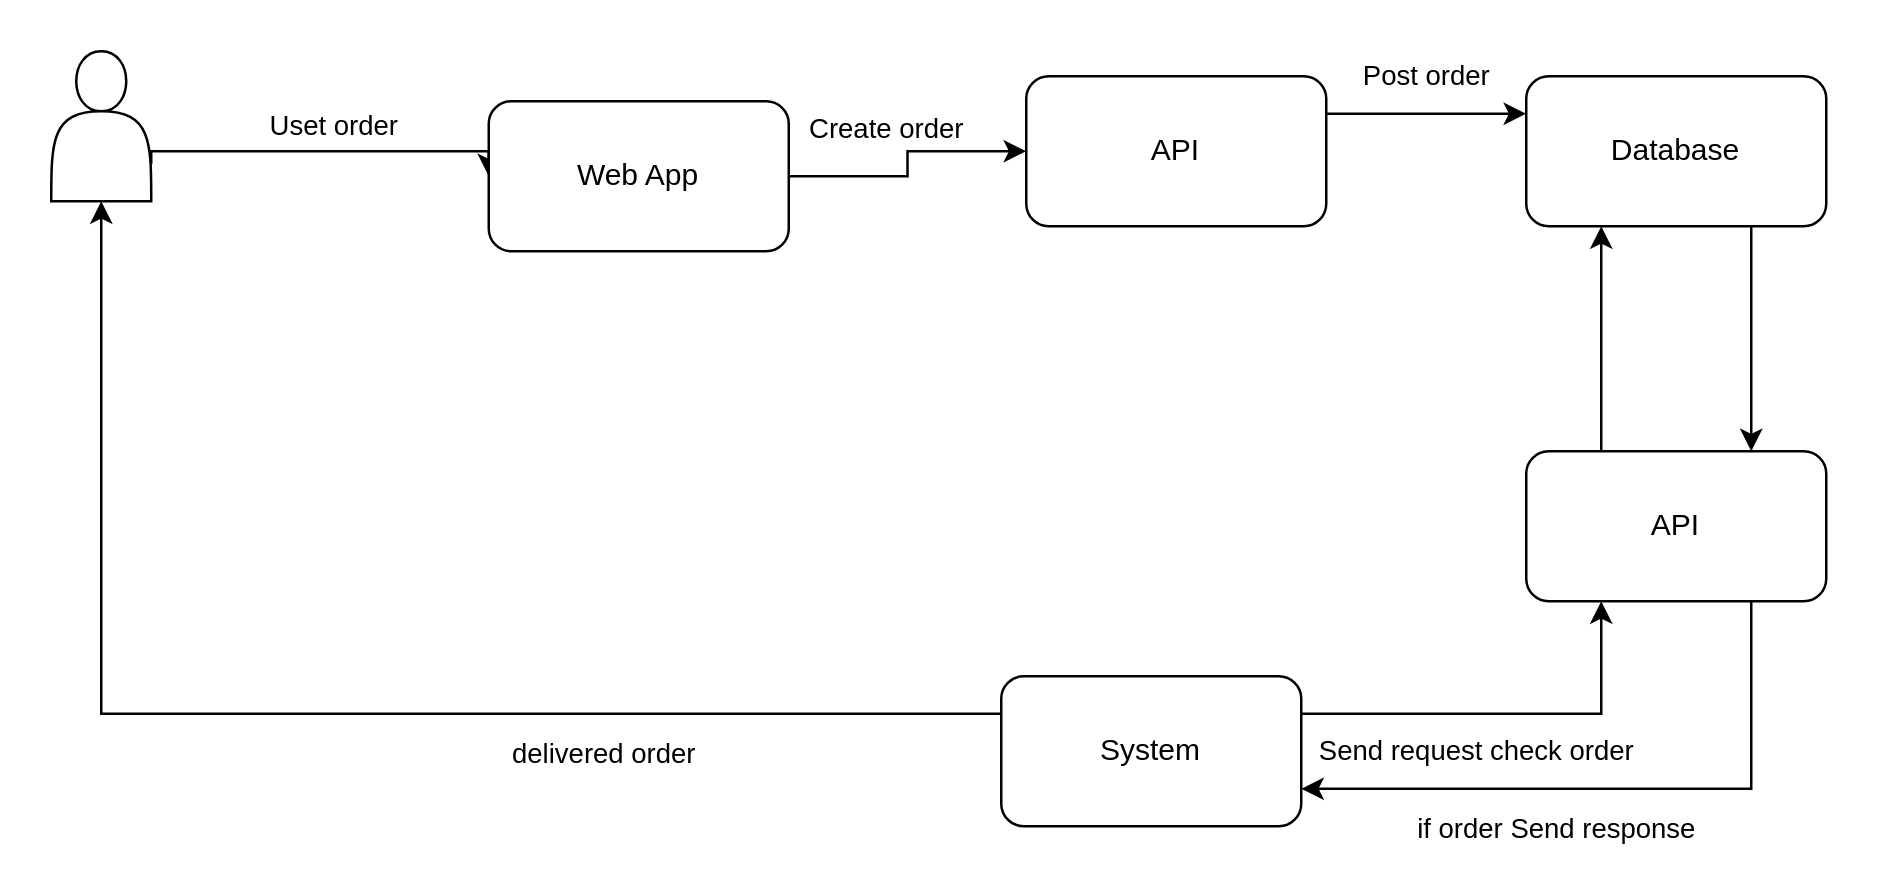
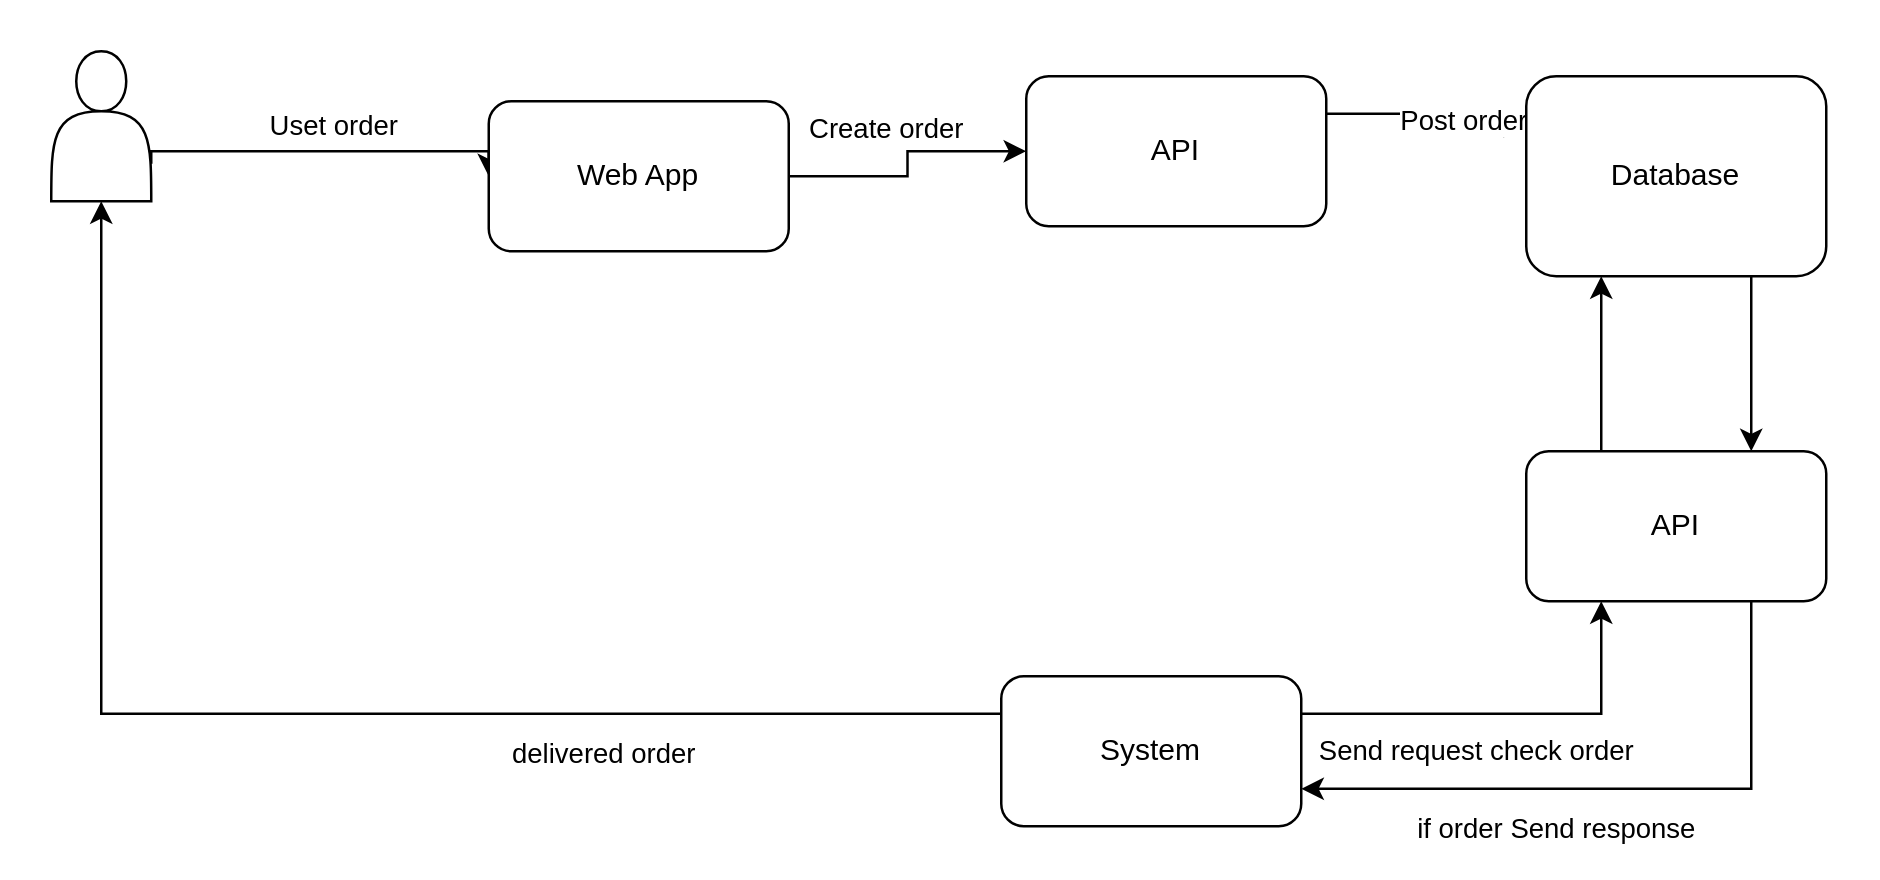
  <mxCell id="0" />
  <mxCell id="1" parent="0" />
  <mxCell id="2" value="Uset order" style="edgeStyle=orthogonalEdgeStyle;rounded=0;orthogonalLoop=1;jettySize=auto;html=1;exitX=1;exitY=0.75;exitDx=0;exitDy=0;entryX=0;entryY=0.5;entryDx=0;entryDy=0;" edge="1" parent="1" source="3" target="6"><mxGeometry x="0.035" y="10" relative="1" as="geometry"><Array as="points"><mxPoint x="60" y="60" /></Array><mxPoint as="offset" /></mxGeometry></mxCell>
  <mxCell id="3" value="" style="shape=actor;whiteSpace=wrap;html=1;" vertex="1" parent="1"><mxGeometry x="20" y="20" width="40" height="60" as="geometry" /></mxCell>
  <mxCell id="4" style="edgeStyle=orthogonalEdgeStyle;rounded=0;orthogonalLoop=1;jettySize=auto;html=1;exitX=1;exitY=0.5;exitDx=0;exitDy=0;entryX=0;entryY=0.5;entryDx=0;entryDy=0;" edge="1" parent="1" source="6" target="8"><mxGeometry relative="1" as="geometry" /></mxCell>
  <mxCell id="5" value="Create order" style="edgeLabel;html=1;align=center;verticalAlign=middle;resizable=0;points=[];" vertex="1" connectable="0" parent="4"><mxGeometry x="0.127" y="2" relative="1" as="geometry"><mxPoint x="-11" y="-8" as="offset" /></mxGeometry></mxCell>
  <mxCell id="6" value="Web App" style="rounded=1;whiteSpace=wrap;html=1;" vertex="1" parent="1"><mxGeometry x="195" y="40" width="120" height="60" as="geometry" /></mxCell>
  <mxCell id="7" value="Post order" style="edgeStyle=orthogonalEdgeStyle;rounded=0;orthogonalLoop=1;jettySize=auto;html=1;exitX=1;exitY=0.25;exitDx=0;exitDy=0;entryX=0;entryY=0.25;entryDx=0;entryDy=0;" edge="1" parent="1" source="8" target="10"><mxGeometry y="15" relative="1" as="geometry"><mxPoint as="offset" /></mxGeometry></mxCell>
  <mxCell id="8" value="API" style="rounded=1;whiteSpace=wrap;html=1;" vertex="1" parent="1"><mxGeometry x="410" y="30" width="120" height="60" as="geometry" /></mxCell>
  <mxCell id="9" style="edgeStyle=orthogonalEdgeStyle;rounded=0;orthogonalLoop=1;jettySize=auto;html=1;exitX=0.75;exitY=1;exitDx=0;exitDy=0;entryX=0.75;entryY=0;entryDx=0;entryDy=0;" edge="1" parent="1" source="10" target="18"><mxGeometry relative="1" as="geometry" /></mxCell>
- <mxCell id="10" value="Database" style="rounded=1;whiteSpace=wrap;html=1;" vertex="1" parent="1"><mxGeometry x="610" y="30" width="120" height="60" as="geometry" /></mxCell>
+ <mxCell id="10" value="Database" style="rounded=1;whiteSpace=wrap;html=1;" vertex="1" parent="1"><mxGeometry x="610" y="30" width="120" height="80" as="geometry" /></mxCell>
  <mxCell id="11" value="Send request check order" style="edgeStyle=orthogonalEdgeStyle;rounded=0;orthogonalLoop=1;jettySize=auto;html=1;exitX=1;exitY=0.25;exitDx=0;exitDy=0;entryX=0.25;entryY=1;entryDx=0;entryDy=0;" edge="1" parent="1" source="14" target="18"><mxGeometry x="-0.151" y="-15" relative="1" as="geometry"><mxPoint as="offset" /></mxGeometry></mxCell>
  <mxCell id="12" style="edgeStyle=orthogonalEdgeStyle;rounded=0;orthogonalLoop=1;jettySize=auto;html=1;exitX=0;exitY=0.25;exitDx=0;exitDy=0;entryX=0.5;entryY=1;entryDx=0;entryDy=0;" edge="1" parent="1" source="14" target="3"><mxGeometry relative="1" as="geometry" /></mxCell>
  <mxCell id="13" value="delivered order" style="edgeLabel;html=1;align=center;verticalAlign=middle;resizable=0;points=[];" vertex="1" connectable="0" parent="12"><mxGeometry x="-0.444" y="3" relative="1" as="geometry"><mxPoint x="-3" y="12" as="offset" /></mxGeometry></mxCell>
  <mxCell id="14" value="System" style="rounded=1;whiteSpace=wrap;html=1;" vertex="1" parent="1"><mxGeometry x="400" y="270" width="120" height="60" as="geometry" /></mxCell>
  <mxCell id="15" style="edgeStyle=orthogonalEdgeStyle;rounded=0;orthogonalLoop=1;jettySize=auto;html=1;exitX=0.25;exitY=0;exitDx=0;exitDy=0;entryX=0.25;entryY=1;entryDx=0;entryDy=0;" edge="1" parent="1" source="18" target="10"><mxGeometry relative="1" as="geometry" /></mxCell>
  <mxCell id="16" style="edgeStyle=orthogonalEdgeStyle;rounded=0;orthogonalLoop=1;jettySize=auto;html=1;exitX=0.75;exitY=1;exitDx=0;exitDy=0;entryX=1;entryY=0.75;entryDx=0;entryDy=0;" edge="1" parent="1" source="18" target="14"><mxGeometry relative="1" as="geometry"><mxPoint x="700" y="320" as="targetPoint" /></mxGeometry></mxCell>
  <mxCell id="17" value="if order Send response" style="edgeLabel;html=1;align=center;verticalAlign=middle;resizable=0;points=[];" vertex="1" connectable="0" parent="16"><mxGeometry x="-0.081" y="2" relative="1" as="geometry"><mxPoint x="-37" y="13" as="offset" /></mxGeometry></mxCell>
  <mxCell id="18" value="API" style="rounded=1;whiteSpace=wrap;html=1;" vertex="1" parent="1"><mxGeometry x="610" y="180" width="120" height="60" as="geometry" /></mxCell>
